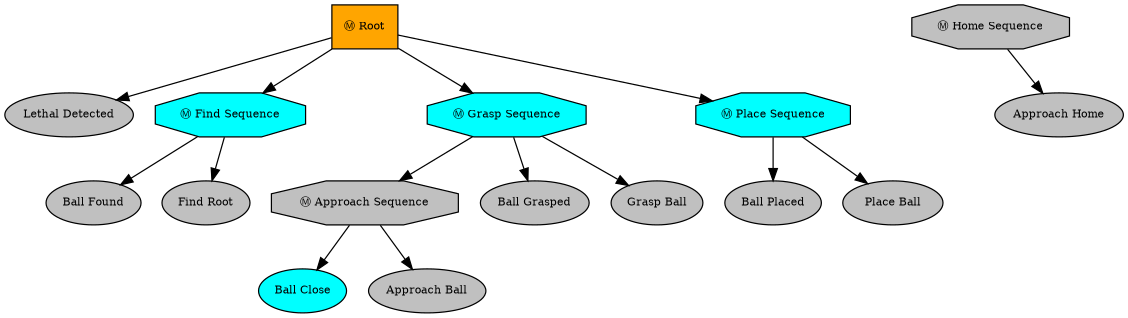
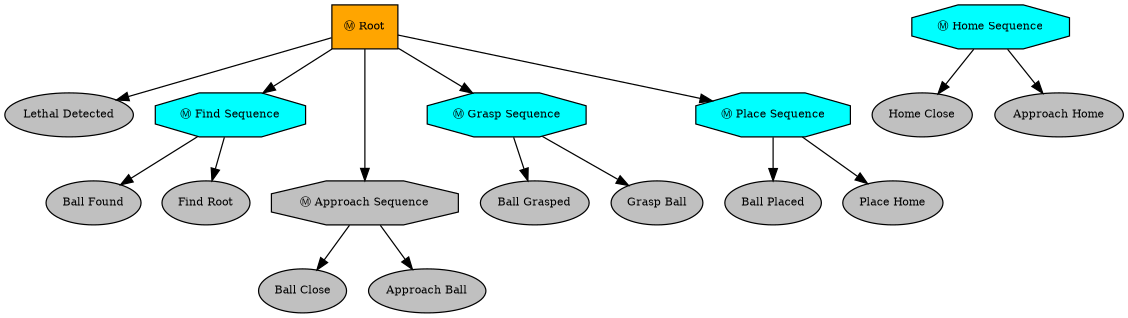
  digraph {
    fontname="times-roman"
    ordering=out
    node [fillcolor=gray fontcolor=black fontname="times-roman" fontsize=9 shape=ellipse style=filled]
    edge [fontname="times-roman"]
    n1 [fillcolor=orange label="Ⓜ Root" shape=box]
    n2 [label="Lethal Detected"]
    n3 [fillcolor=cyan label="Ⓜ Find Sequence" shape=octagon]
    n4 [label="Ⓜ Approach Sequence" shape=octagon]
    n5 [fillcolor=cyan label="Ⓜ Grasp Sequence" shape=octagon]
    n6 [fillcolor=cyan label="Ⓜ Place Sequence" shape=octagon]
    n7 [label="Ball Found"]
    n8 [label="Find Root"]
-   n9 [fillcolor=cyan label="Ball Close"]
+   n9 [label="Ball Close"]
    n10 [label="Approach Ball"]
    n11 [label="Ball Grasped"]
    n12 [label="Grasp Ball"]
-   n13 [label="Ⓜ Home Sequence" shape=octagon]
+   n13 [fillcolor=cyan label="Ⓜ Home Sequence" shape=octagon]
+   n14 [label="Home Close"]
    n15 [label="Approach Home"]
    n16 [label="Ball Placed"]
-   n17 [label="Place Ball"]
+   n17 [label="Place Home"]
    n1 -> n2
    n1 -> n3
-   n5 -> n4
+   n1 -> n4
    n1 -> n5
    n1 -> n6
    n3 -> n7
    n3 -> n8
    n4 -> n9
    n4 -> n10
    n5 -> n11
    n5 -> n12
    n6 -> n16
    n6 -> n17
+   n13 -> n14
    n13 -> n15
  }
